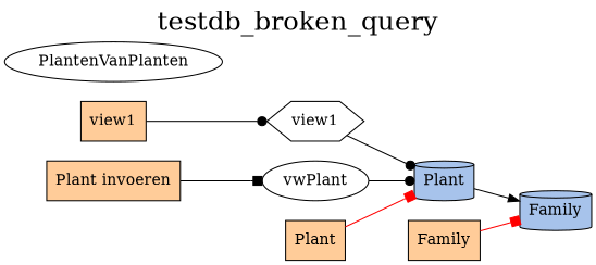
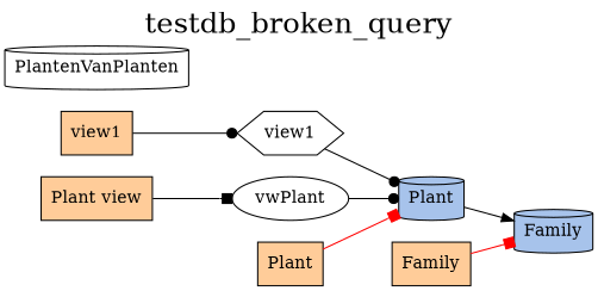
  digraph {
    fontsize=24
    label=testdb_broken_query
    labelloc=top
    rankdir=LR
    node [fillcolor="#ffcc99" shape=rect style=filled]
    edge [arrowhead=dot]
    n1 [fillcolor="#a7c3eb" label=Family shape=cylinder]
    n2 [fillcolor="#a7c3eb" label=Plant shape=cylinder]
    n3 [label=view1 shape=hexagon fillcolor="" style=""]
-   n4 [label=PlantenVanPlanten shape=ellipse fillcolor="" style=""]
+   n4 [label=PlantenVanPlanten shape=cylinder fillcolor="" style=""]
    n5 [label=vwPlant shape=ellipse fillcolor="" style=""]
    n6 [label=Family]
    n7 [label=Plant]
-   n8 [label="Plant invoeren"]
+   n8 [label="Plant view"]
    n9 [label=view1]
    n2 -> n1 [arrowhead=""]
    n3 -> n2
    n5 -> n2
    n6 -> n1 [arrowhead=box color=red]
    n7 -> n2 [arrowhead=box color=red]
    n8 -> n5 [arrowhead=box]
    n9 -> n3
  }
